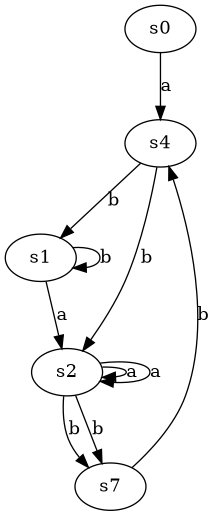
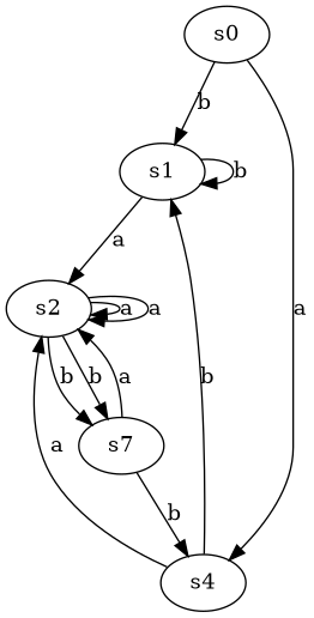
  digraph {
    rankdir=TB
    s0
    s1
    s4
    s2
    n5 [label=s7]
+   s0 -> s1 [label=b]
    s0 -> s4 [label=a]
    s1 -> s1 [label=b]
    s1 -> s2 [label=a]
    s4 -> s1 [label=b]
-   s4 -> s2 [label=b]
+   s4 -> s2 [label=a]
    s2 -> s2 [label=a]
    s2 -> s2 [label=a]
    s2 -> n5 [label=b]
    s2 -> n5 [label=b]
    n5 -> s4 [label=b]
+   n5 -> s2 [label=a]
  }
